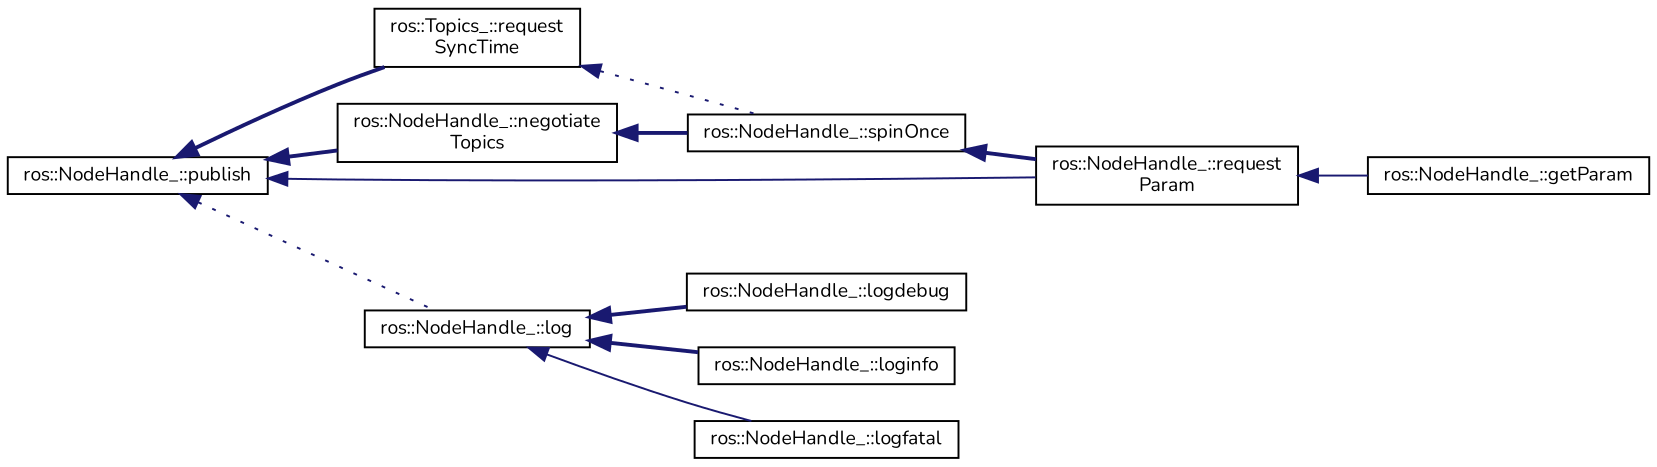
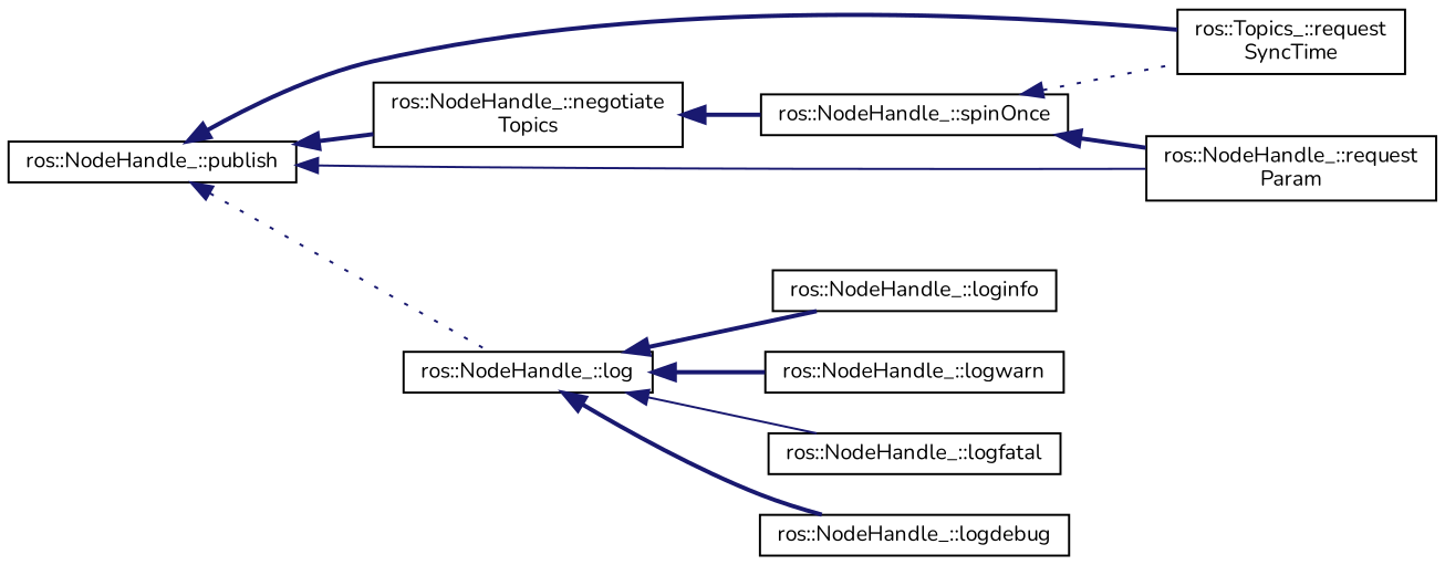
  digraph {
    fontname=Nunito
    rankdir=LR
    node [color=black fillcolor=white fontname=Nunito fontsize=10 shape=record style=filled]
    edge [color=midnightblue dir=back fontname=Nunito fontsize=10 labelfontname=Helvetica labelfontsize=10 style=bold]
    n1 [height=0.2 label="ros::NodeHandle_::publish" width=0.4]
    n2 [height=0.2 label="ros::Topics_::request\lSyncTime" width=0.4]
    n3 [height=0.2 label="ros::NodeHandle_::request\lParam" width=0.4]
    n4 [height=0.2 label="ros::NodeHandle_::negotiate\lTopics" width=0.4]
    n5 [height=0.2 label="ros::NodeHandle_::log" width=0.4]
    n6 [height=0.2 label="ros::NodeHandle_::spinOnce" width=0.4]
-   n7 [height=0.2 label="ros::NodeHandle_::getParam" width=0.4]
    n8 [height=0.2 label="ros::NodeHandle_::logdebug" width=0.4]
    n9 [height=0.2 label="ros::NodeHandle_::loginfo" width=0.4]
+   n10 [height=0.2 label="ros::NodeHandle_::logwarn" width=0.4]
    n11 [height=0.2 label="ros::NodeHandle_::logfatal" width=0.4]
    n1 -> n2
    n1 -> n3 [style=solid]
    n1 -> n4
    n1 -> n5 [style=dotted]
-   n2 -> n6 [style=dotted]
-   n3 -> n7 [style=solid]
+   n6 -> n2 [style=dotted]
    n4 -> n6
    n5 -> n8
    n5 -> n9
+   n5 -> n10
    n5 -> n11 [style=solid]
    n6 -> n3
  }
